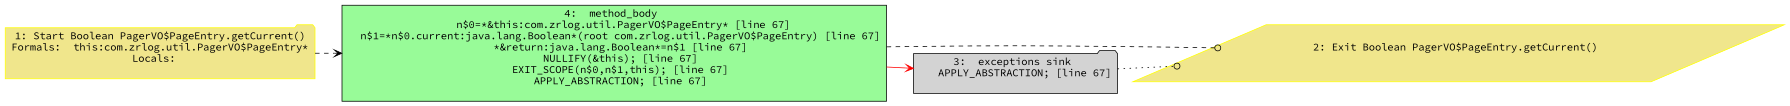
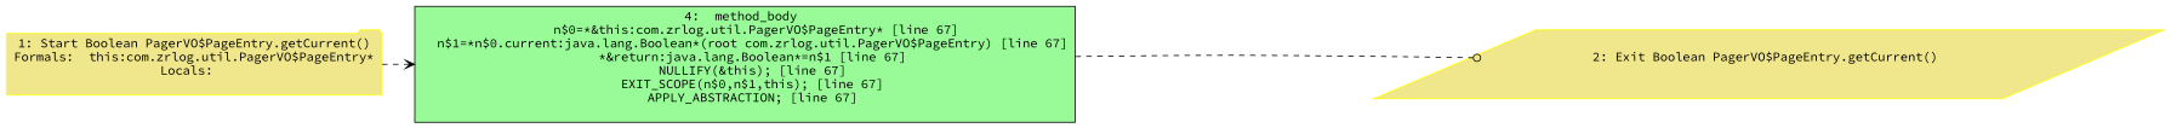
  digraph {
    rankdir=LR
    fontname="Source Code Pro"
    node [style=filled fillcolor=khaki shape=folder fontname="Source Code Pro"]
    edge [style=dashed arrowhead=vee fontname="Source Code Pro"]
    n1 [color=yellow label="1: Start Boolean PagerVO$PageEntry.getCurrent()\nFormals:  this:com.zrlog.util.PagerVO$PageEntry*\nLocals:  \n  "]
    n2 [label="4:  method_body \n   n$0=*&this:com.zrlog.util.PagerVO$PageEntry* [line 67]\n  n$1=*n$0.current:java.lang.Boolean*(root com.zrlog.util.PagerVO$PageEntry) [line 67]\n  *&return:java.lang.Boolean*=n$1 [line 67]\n  NULLIFY(&this); [line 67]\n  EXIT_SCOPE(n$0,n$1,this); [line 67]\n  APPLY_ABSTRACTION; [line 67]\n " shape=box fillcolor=palegreen]
    n3 [color=yellow label="2: Exit Boolean PagerVO$PageEntry.getCurrent() \n  " shape=parallelogram]
-   n4 [label="3:  exceptions sink \n   APPLY_ABSTRACTION; [line 67]\n " fillcolor=lightgrey]
    n1 -> n2
    n2 -> n3 [arrowhead=odot]
-   n2 -> n4 [color=red style=solid]
-   n4 -> n3 [style=dotted arrowhead=odot]
  }
